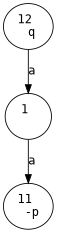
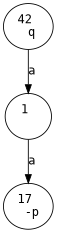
  digraph {
    fontname="DejaVu Sans Mono"
    node [fontname="DejaVu Sans Mono"]
    edge [fontname="DejaVu Sans Mono"]
    n1 [label="1 \n "]
-   n2 [label="11 \n -p"]
-   n3 [label="12 \n q"]
+   n2 [label="17 \n -p"]
+   n3 [label="42 \n q"]
    n1 -> n2 [label=a]
    n3 -> n1 [label=a]
  }
